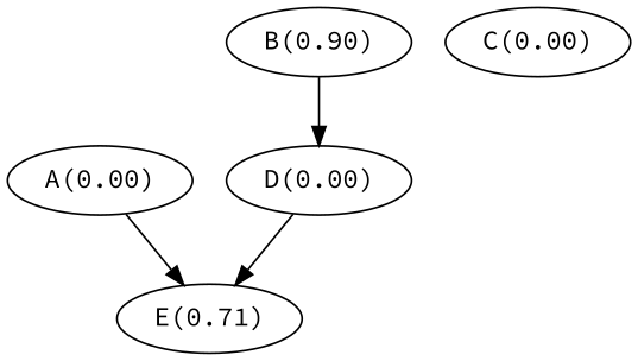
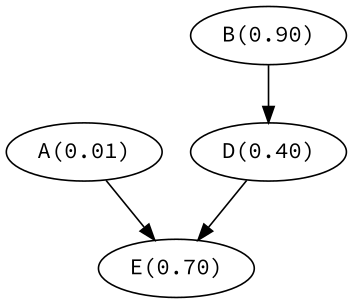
  strict digraph {
    fontname="Source Code Pro"
    node [fontname="Source Code Pro"]
    edge [fontname="Source Code Pro"]
-   "A(0.00)"
-   "E(0.70)" [label="E(0.71)"]
+   "A(0.00)" [label="A(0.01)"]
+   "E(0.70)"
    n3 [label="B(0.90)"]
-   "D(0.00)"
-   "C(0.00)"
+   "D(0.00)" [label="D(0.40)"]
    "A(0.00)" -> "E(0.70)"
    n3 -> "D(0.00)"
    "D(0.00)" -> "E(0.70)"
  }
